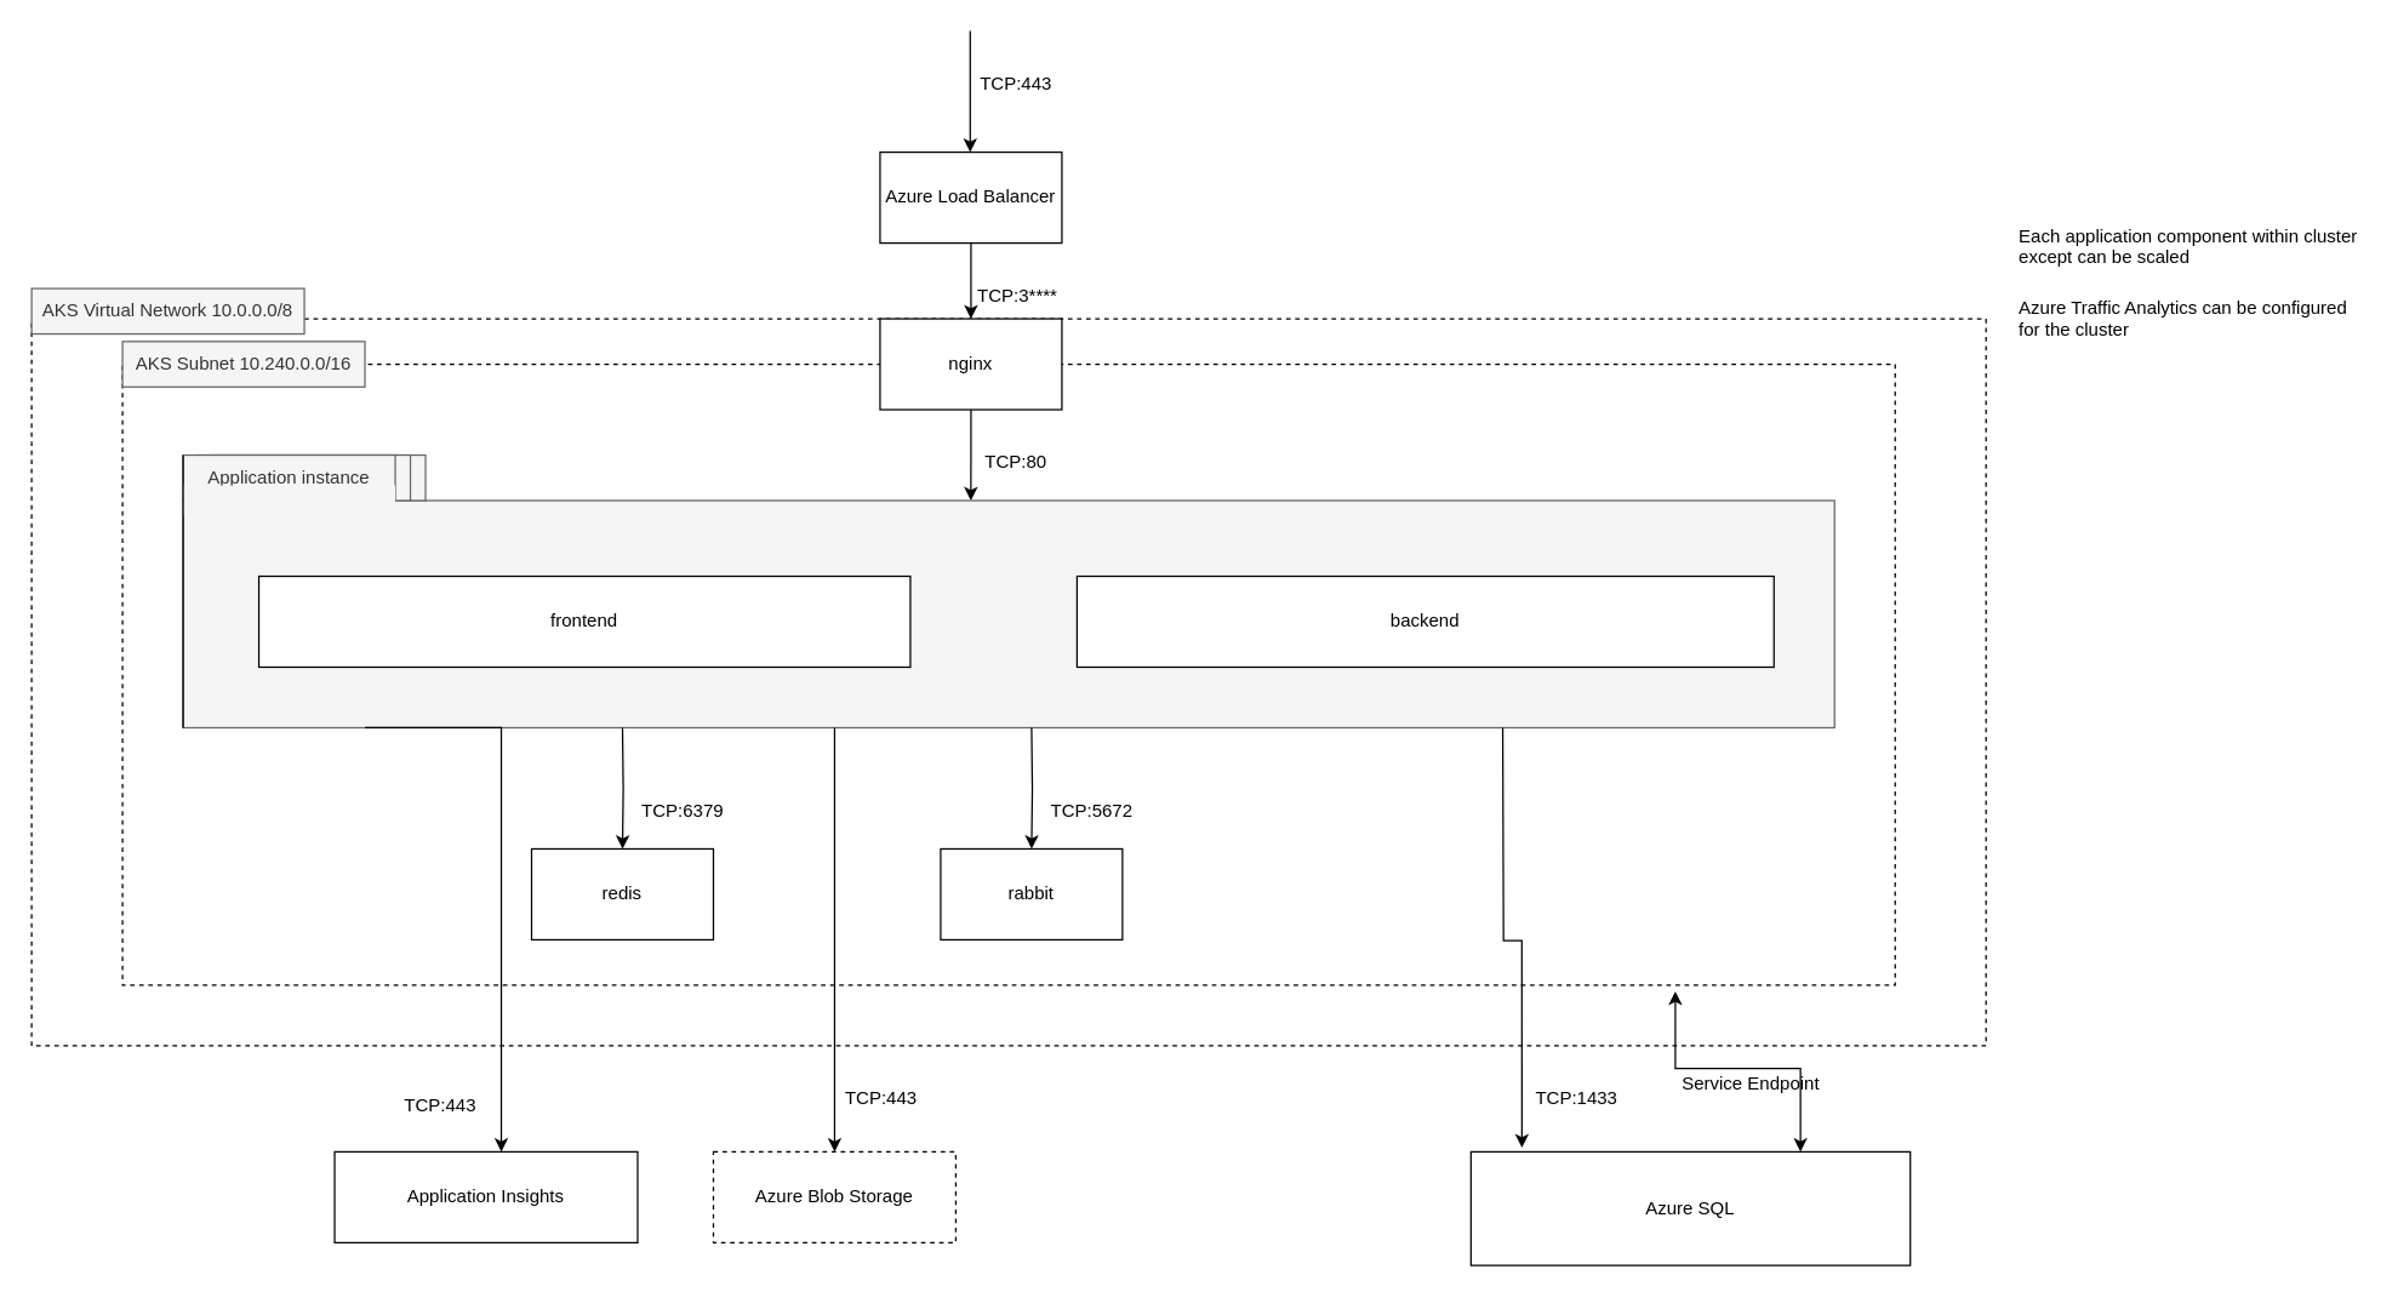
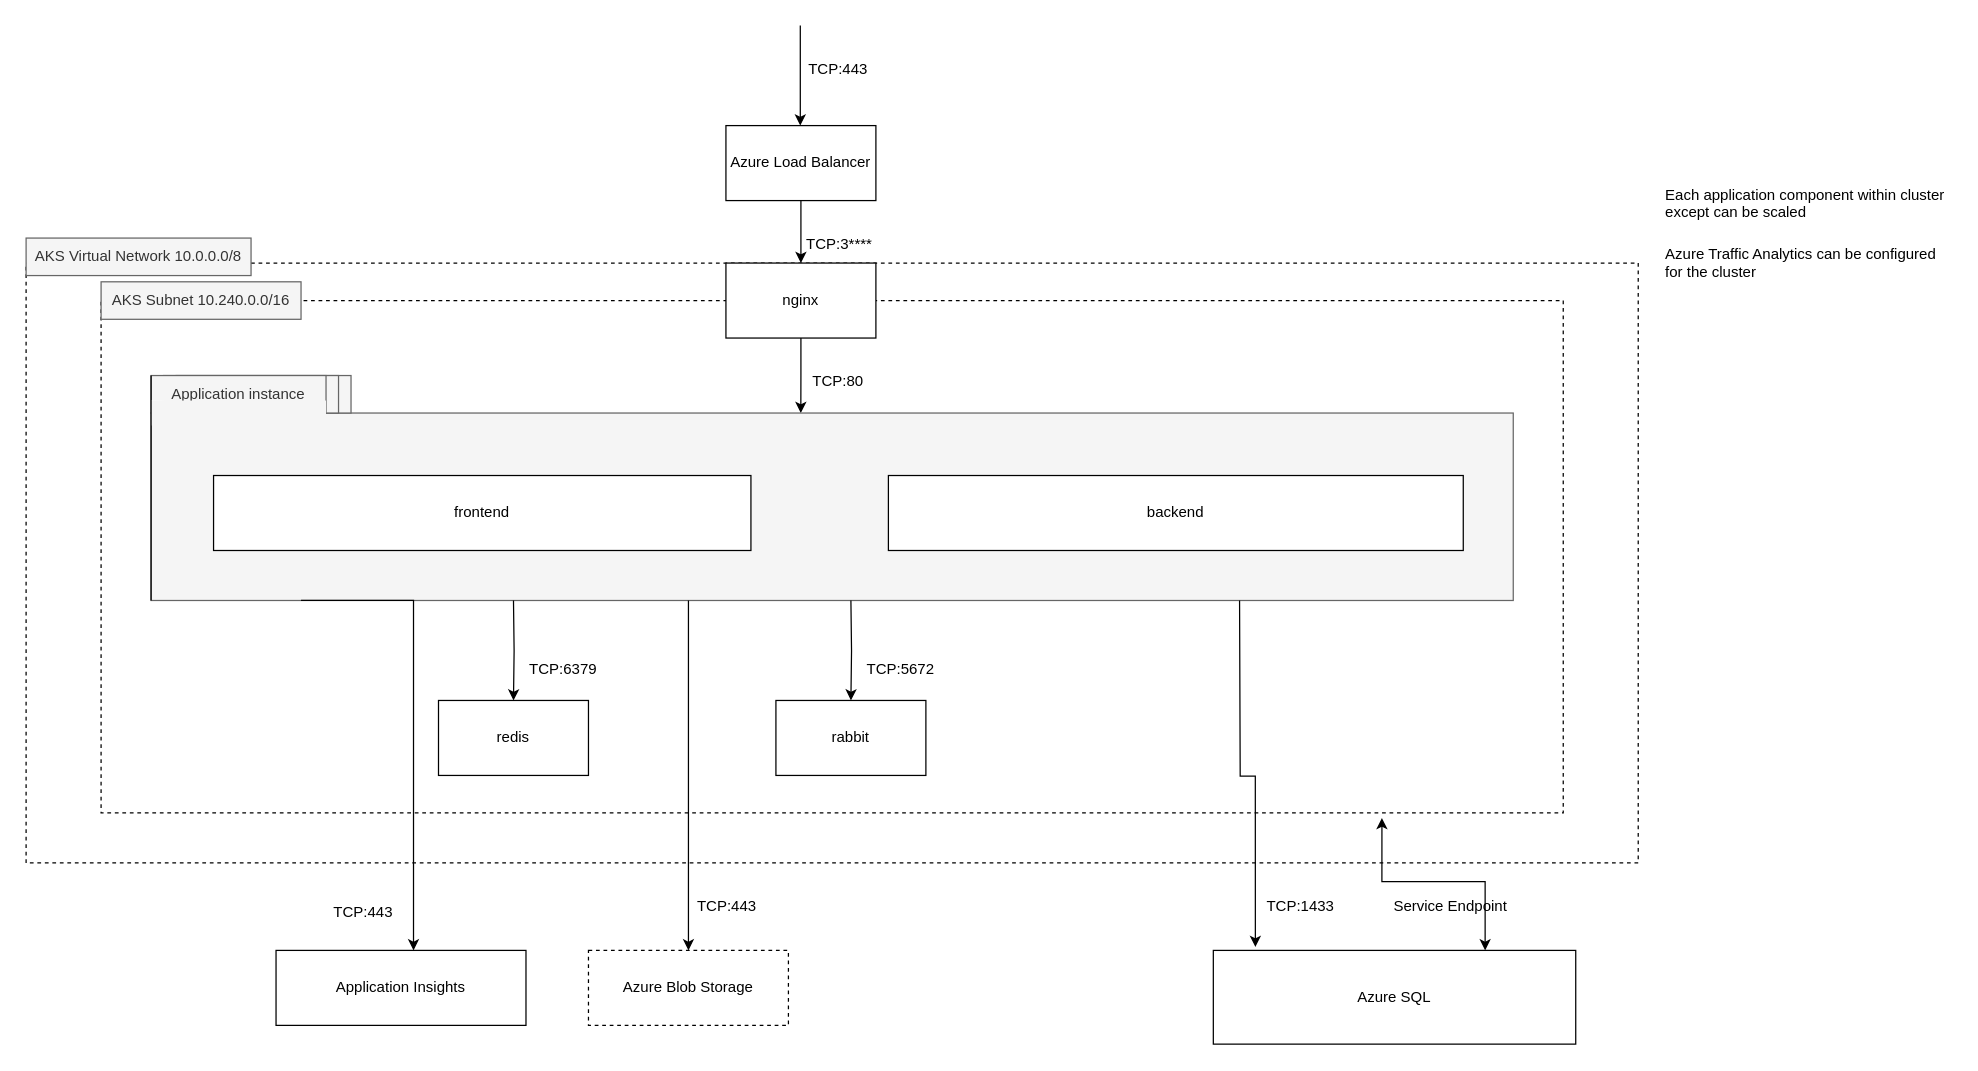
  <mxCell id="0" />
  <mxCell id="1" parent="0" />
  <mxCell id="2" value="Innovator instances" style="text;html=1;strokeColor=#666666;fillColor=#f5f5f5;align=center;verticalAlign=middle;whiteSpace=wrap;rounded=0;fontColor=#333333;" parent="1" vertex="1"><mxGeometry x="150" y="300" width="140" height="30" as="geometry" /></mxCell>
  <mxCell id="3" value="" style="rounded=0;whiteSpace=wrap;html=1;fontSize=12;dashed=1;" parent="1" vertex="1"><mxGeometry x="20" y="210" width="1290" height="480" as="geometry" /></mxCell>
  <mxCell id="4" value="" style="endArrow=classic;html=1;rounded=0;" parent="1" edge="1"><mxGeometry width="50" height="50" relative="1" as="geometry"><mxPoint x="639.5" y="20" as="sourcePoint" /><mxPoint x="639.5" as="targetPoint" y="100" /><Array as="points"><mxPoint x="639.5" y="60" /></Array></mxGeometry></mxCell>
  <mxCell id="5" value="TCP:443" style="text;html=1;strokeColor=none;fillColor=none;align=center;verticalAlign=middle;whiteSpace=wrap;rounded=0;" parent="1" vertex="1"><mxGeometry x="640" y="40" width="60" height="30" as="geometry" /></mxCell>
  <mxCell id="6" style="edgeStyle=orthogonalEdgeStyle;rounded=0;orthogonalLoop=1;jettySize=auto;html=1;exitX=0.5;exitY=1;exitDx=0;exitDy=0;entryX=0.5;entryY=0;entryDx=0;entryDy=0;fontSize=20;" parent="1" source="7" edge="1"><mxGeometry relative="1" as="geometry"><mxPoint x="640" y="210" as="targetPoint" /></mxGeometry></mxCell>
  <mxCell id="7" value="Azure Load Balancer" style="rounded=0;whiteSpace=wrap;html=1;" parent="1" vertex="1"><mxGeometry x="580" width="120" height="60" as="geometry" y="100" /></mxCell>
  <mxCell id="8" value="&lt;span&gt;Azure SQL&lt;/span&gt;" style="rounded=0;whiteSpace=wrap;html=1;fontSize=12;" parent="1" vertex="1"><mxGeometry x="970" y="760" width="290" height="75" as="geometry" /></mxCell>
  <mxCell id="9" value="&lt;span&gt;Azure Blob Storage&lt;/span&gt;" style="rounded=0;whiteSpace=wrap;html=1;fontSize=12;dashed=1;" parent="1" vertex="1"><mxGeometry x="470" y="760" width="160" height="60" as="geometry" /></mxCell>
- <mxCell id="10" value="Service Endpoint" style="text;html=1;strokeColor=none;fillColor=none;align=center;verticalAlign=middle;whiteSpace=wrap;rounded=0;fontSize=12;" parent="1" vertex="1"><mxGeometry x="1105" y="700.26" width="100" height="30" as="geometry" /></mxCell>
+ <mxCell id="10" value="Service Endpoint" style="text;html=1;strokeColor=none;fillColor=none;align=center;verticalAlign=middle;whiteSpace=wrap;rounded=0;fontSize=12;" parent="1" vertex="1"><mxGeometry x="1110" y="710.26" width="100" height="30" as="geometry" /></mxCell>
  <mxCell id="11" value="AKS Virtual Network 10.0.0.0/8" style="text;html=1;align=center;verticalAlign=middle;whiteSpace=wrap;rounded=0;fillColor=#f5f5f5;fontColor=#333333;strokeColor=#666666;" parent="1" vertex="1"><mxGeometry x="20" y="190" width="180" height="30" as="geometry" /></mxCell>
  <mxCell id="12" value="" style="rounded=0;whiteSpace=wrap;html=1;dashed=1;" parent="1" vertex="1"><mxGeometry x="80" y="240" width="1170" height="410" as="geometry" /></mxCell>
  <mxCell id="13" value="AKS Subnet&amp;nbsp;10.240.0.0/16" style="text;html=1;strokeColor=#666666;fillColor=#f5f5f5;align=center;verticalAlign=middle;whiteSpace=wrap;rounded=0;fontColor=#333333;" parent="1" vertex="1"><mxGeometry x="80" y="225" width="160" height="30" as="geometry" /></mxCell>
  <mxCell id="14" value="TCP:1433" style="text;html=1;strokeColor=none;fillColor=none;align=center;verticalAlign=middle;whiteSpace=wrap;rounded=0;" parent="1" vertex="1"><mxGeometry x="1010" y="715.13" width="60" height="20.26" as="geometry" /></mxCell>
  <mxCell id="15" value="TCP:443" style="text;html=1;strokeColor=none;fillColor=none;align=center;verticalAlign=middle;whiteSpace=wrap;rounded=0;" parent="1" vertex="1"><mxGeometry x="551" y="710.26" width="60" height="30" as="geometry" /></mxCell>
  <mxCell id="16" value="Application Insights" style="rounded=0;whiteSpace=wrap;html=1;" parent="1" vertex="1"><mxGeometry x="220" y="760" width="200" height="60" as="geometry" /></mxCell>
  <mxCell id="17" value="redis" style="rounded=0;whiteSpace=wrap;html=1;" parent="1" vertex="1"><mxGeometry x="350" y="560" width="120" height="60" as="geometry" /></mxCell>
  <mxCell id="18" value="rabbit" style="rounded=0;whiteSpace=wrap;html=1;" parent="1" vertex="1"><mxGeometry x="620" y="560" width="120" height="60" as="geometry" /></mxCell>
  <mxCell id="19" style="edgeStyle=orthogonalEdgeStyle;rounded=0;orthogonalLoop=1;jettySize=auto;html=1;exitX=0.5;exitY=1;exitDx=0;exitDy=0;entryX=0.477;entryY=0;entryDx=0;entryDy=0;entryPerimeter=0;" parent="1" source="20" target="21" edge="1"><mxGeometry relative="1" as="geometry" /></mxCell>
  <mxCell id="20" value="nginx" style="rounded=0;whiteSpace=wrap;html=1;" parent="1" vertex="1"><mxGeometry x="580" y="210" width="120" height="60" as="geometry" /></mxCell>
  <mxCell id="21" value="" style="rounded=0;whiteSpace=wrap;html=1;fillColor=#f5f5f5;fontColor=#333333;strokeColor=#666666;" parent="1" vertex="1"><mxGeometry x="120" y="330" width="1090" height="150" as="geometry" /></mxCell>
  <mxCell id="22" style="edgeStyle=orthogonalEdgeStyle;rounded=0;orthogonalLoop=1;jettySize=auto;html=1;exitX=0.25;exitY=1;exitDx=0;exitDy=0;" parent="1" target="17" edge="1"><mxGeometry relative="1" as="geometry"><mxPoint x="410" y="480" as="sourcePoint" /></mxGeometry></mxCell>
  <mxCell id="23" style="edgeStyle=orthogonalEdgeStyle;rounded=0;orthogonalLoop=1;jettySize=auto;html=1;exitX=0.5;exitY=1;exitDx=0;exitDy=0;" parent="1" target="18" edge="1"><mxGeometry relative="1" as="geometry"><mxPoint x="680" y="480" as="sourcePoint" /></mxGeometry></mxCell>
  <mxCell id="24" value="Innovator instances" style="text;html=1;strokeColor=#666666;fillColor=#f5f5f5;align=center;verticalAlign=middle;whiteSpace=wrap;rounded=0;fontColor=#333333;" parent="1" vertex="1"><mxGeometry x="140" y="300" width="140" height="30" as="geometry" /></mxCell>
  <mxCell id="25" value="TCP:80" style="text;html=1;strokeColor=none;fillColor=none;align=center;verticalAlign=middle;whiteSpace=wrap;rounded=0;" parent="1" vertex="1"><mxGeometry x="640" y="290" width="60" height="30" as="geometry" /></mxCell>
  <mxCell id="26" value="TCP:6379" style="text;html=1;strokeColor=none;fillColor=none;align=center;verticalAlign=middle;whiteSpace=wrap;rounded=0;" parent="1" vertex="1"><mxGeometry x="420" y="520" width="60" height="30" as="geometry" /></mxCell>
  <mxCell id="27" value="TCP:5672" style="text;html=1;strokeColor=none;fillColor=none;align=center;verticalAlign=middle;whiteSpace=wrap;rounded=0;rotation=0;" parent="1" vertex="1"><mxGeometry x="690" y="520" width="60" height="30" as="geometry" /></mxCell>
  <mxCell id="28" style="edgeStyle=orthogonalEdgeStyle;rounded=0;orthogonalLoop=1;jettySize=auto;html=1;exitX=0.5;exitY=0;exitDx=0;exitDy=0;startArrow=classic;startFill=1;endArrow=none;endFill=0;" parent="1" source="9" edge="1"><mxGeometry relative="1" as="geometry"><mxPoint x="550" y="480" as="targetPoint" /><Array as="points"><mxPoint x="550" y="480" /></Array></mxGeometry></mxCell>
  <mxCell id="29" value="TCP:443" style="text;html=1;strokeColor=none;fillColor=none;align=center;verticalAlign=middle;whiteSpace=wrap;rounded=0;" parent="1" vertex="1"><mxGeometry x="260" y="715.13" width="60" height="30" as="geometry" /></mxCell>
  <mxCell id="30" value="frontend" style="rounded=0;whiteSpace=wrap;html=1;" parent="1" vertex="1"><mxGeometry x="170" y="380" width="430" height="60" as="geometry" /></mxCell>
  <mxCell id="31" style="edgeStyle=orthogonalEdgeStyle;rounded=0;orthogonalLoop=1;jettySize=auto;html=1;startArrow=none;startFill=0;endArrow=classic;endFill=1;entryX=0.116;entryY=-0.037;entryDx=0;entryDy=0;entryPerimeter=0;" parent="1" target="8" edge="1"><mxGeometry relative="1" as="geometry"><mxPoint x="990" y="740" as="targetPoint" /><mxPoint x="991" y="480" as="sourcePoint" /></mxGeometry></mxCell>
  <mxCell id="32" style="edgeStyle=orthogonalEdgeStyle;rounded=0;orthogonalLoop=1;jettySize=auto;html=1;exitX=0.5;exitY=0;exitDx=0;exitDy=0;startArrow=classic;startFill=1;endArrow=none;endFill=0;" parent="1" edge="1"><mxGeometry relative="1" as="geometry"><mxPoint x="240" y="480" as="targetPoint" /><Array as="points"><mxPoint x="240" y="480" /></Array><mxPoint x="330" y="760" as="sourcePoint" /></mxGeometry></mxCell>
  <mxCell id="33" style="edgeStyle=orthogonalEdgeStyle;rounded=0;orthogonalLoop=1;jettySize=auto;html=1;exitX=0.75;exitY=0;exitDx=0;exitDy=0;entryX=0.876;entryY=1.01;entryDx=0;entryDy=0;entryPerimeter=0;startArrow=classic;startFill=1;endArrow=classic;endFill=1;" parent="1" source="8" target="12" edge="1"><mxGeometry relative="1" as="geometry" /></mxCell>
  <mxCell id="34" value="backend" style="rounded=0;whiteSpace=wrap;html=1;" parent="1" vertex="1"><mxGeometry x="710" y="380" width="460" height="60" as="geometry" /></mxCell>
  <mxCell id="35" value="Innovator instances" style="text;html=1;strokeColor=#666666;fillColor=#f5f5f5;align=center;verticalAlign=middle;whiteSpace=wrap;rounded=0;fontColor=#333333;" parent="1" vertex="1"><mxGeometry x="130" y="300" width="140" height="30" as="geometry" /></mxCell>
  <mxCell id="36" value="Application instance" style="text;html=1;strokeColor=#666666;fillColor=#f5f5f5;align=center;verticalAlign=middle;whiteSpace=wrap;rounded=0;fontColor=#333333;" parent="1" vertex="1"><mxGeometry x="120" y="300" width="140" height="30" as="geometry" /></mxCell>
  <mxCell id="37" value="" style="endArrow=none;html=1;rounded=0;exitX=0;exitY=0;exitDx=0;exitDy=0;strokeColor=#FFFFFF;jumpSize=24;startArrow=none;" parent="1" source="40" edge="1"><mxGeometry width="50" height="50" relative="1" as="geometry"><mxPoint x="210" y="380" as="sourcePoint" /><mxPoint x="260" y="330" as="targetPoint" /></mxGeometry></mxCell>
  <mxCell id="38" value="&lt;div&gt;&lt;span&gt;Each application component within cluster except can be scaled&lt;/span&gt;&lt;/div&gt;&lt;div&gt;&lt;br&gt;&lt;/div&gt;" style="text;html=1;strokeColor=none;fillColor=none;align=left;verticalAlign=middle;whiteSpace=wrap;rounded=0;" parent="1" vertex="1"><mxGeometry x="1330" y="150" width="230" height="40" as="geometry" /></mxCell>
  <mxCell id="39" value="TCP:3****" style="text;html=1;strokeColor=none;fillColor=none;align=center;verticalAlign=middle;whiteSpace=wrap;rounded=0;" parent="1" vertex="1"><mxGeometry x="641" y="180" width="60" height="30" as="geometry" /></mxCell>
  <mxCell id="40" value="" style="rounded=0;whiteSpace=wrap;html=1;strokeColor=none;fillColor=#f5f5f5;fontColor=#333333;" parent="1" vertex="1"><mxGeometry x="120" y="320" width="140" height="20" as="geometry" /></mxCell>
  <mxCell id="41" value="" style="endArrow=none;html=1;rounded=0;exitX=0;exitY=0;exitDx=0;exitDy=0;strokeColor=#FFFFFF;jumpSize=24;" parent="1" source="21" target="40" edge="1"><mxGeometry width="50" height="50" relative="1" as="geometry"><mxPoint x="120" y="330" as="sourcePoint" /><mxPoint x="260" y="330" as="targetPoint" /></mxGeometry></mxCell>
  <mxCell id="42" value="" style="endArrow=none;html=1;rounded=0;entryX=0;entryY=0;entryDx=0;entryDy=0;exitX=0;exitY=1;exitDx=0;exitDy=0;" parent="1" source="21" target="36" edge="1"><mxGeometry width="50" height="50" relative="1" as="geometry"><mxPoint x="100" y="380" as="sourcePoint" /><mxPoint x="150" y="330" as="targetPoint" /></mxGeometry></mxCell>
  <mxCell id="43" value="&lt;div&gt;Azure Traffic Analytics can be configured for the cluster&lt;/div&gt;" style="text;html=1;strokeColor=none;fillColor=none;align=left;verticalAlign=middle;whiteSpace=wrap;rounded=0;" parent="1" vertex="1"><mxGeometry x="1330" y="190" width="230" height="40" as="geometry" /></mxCell>
